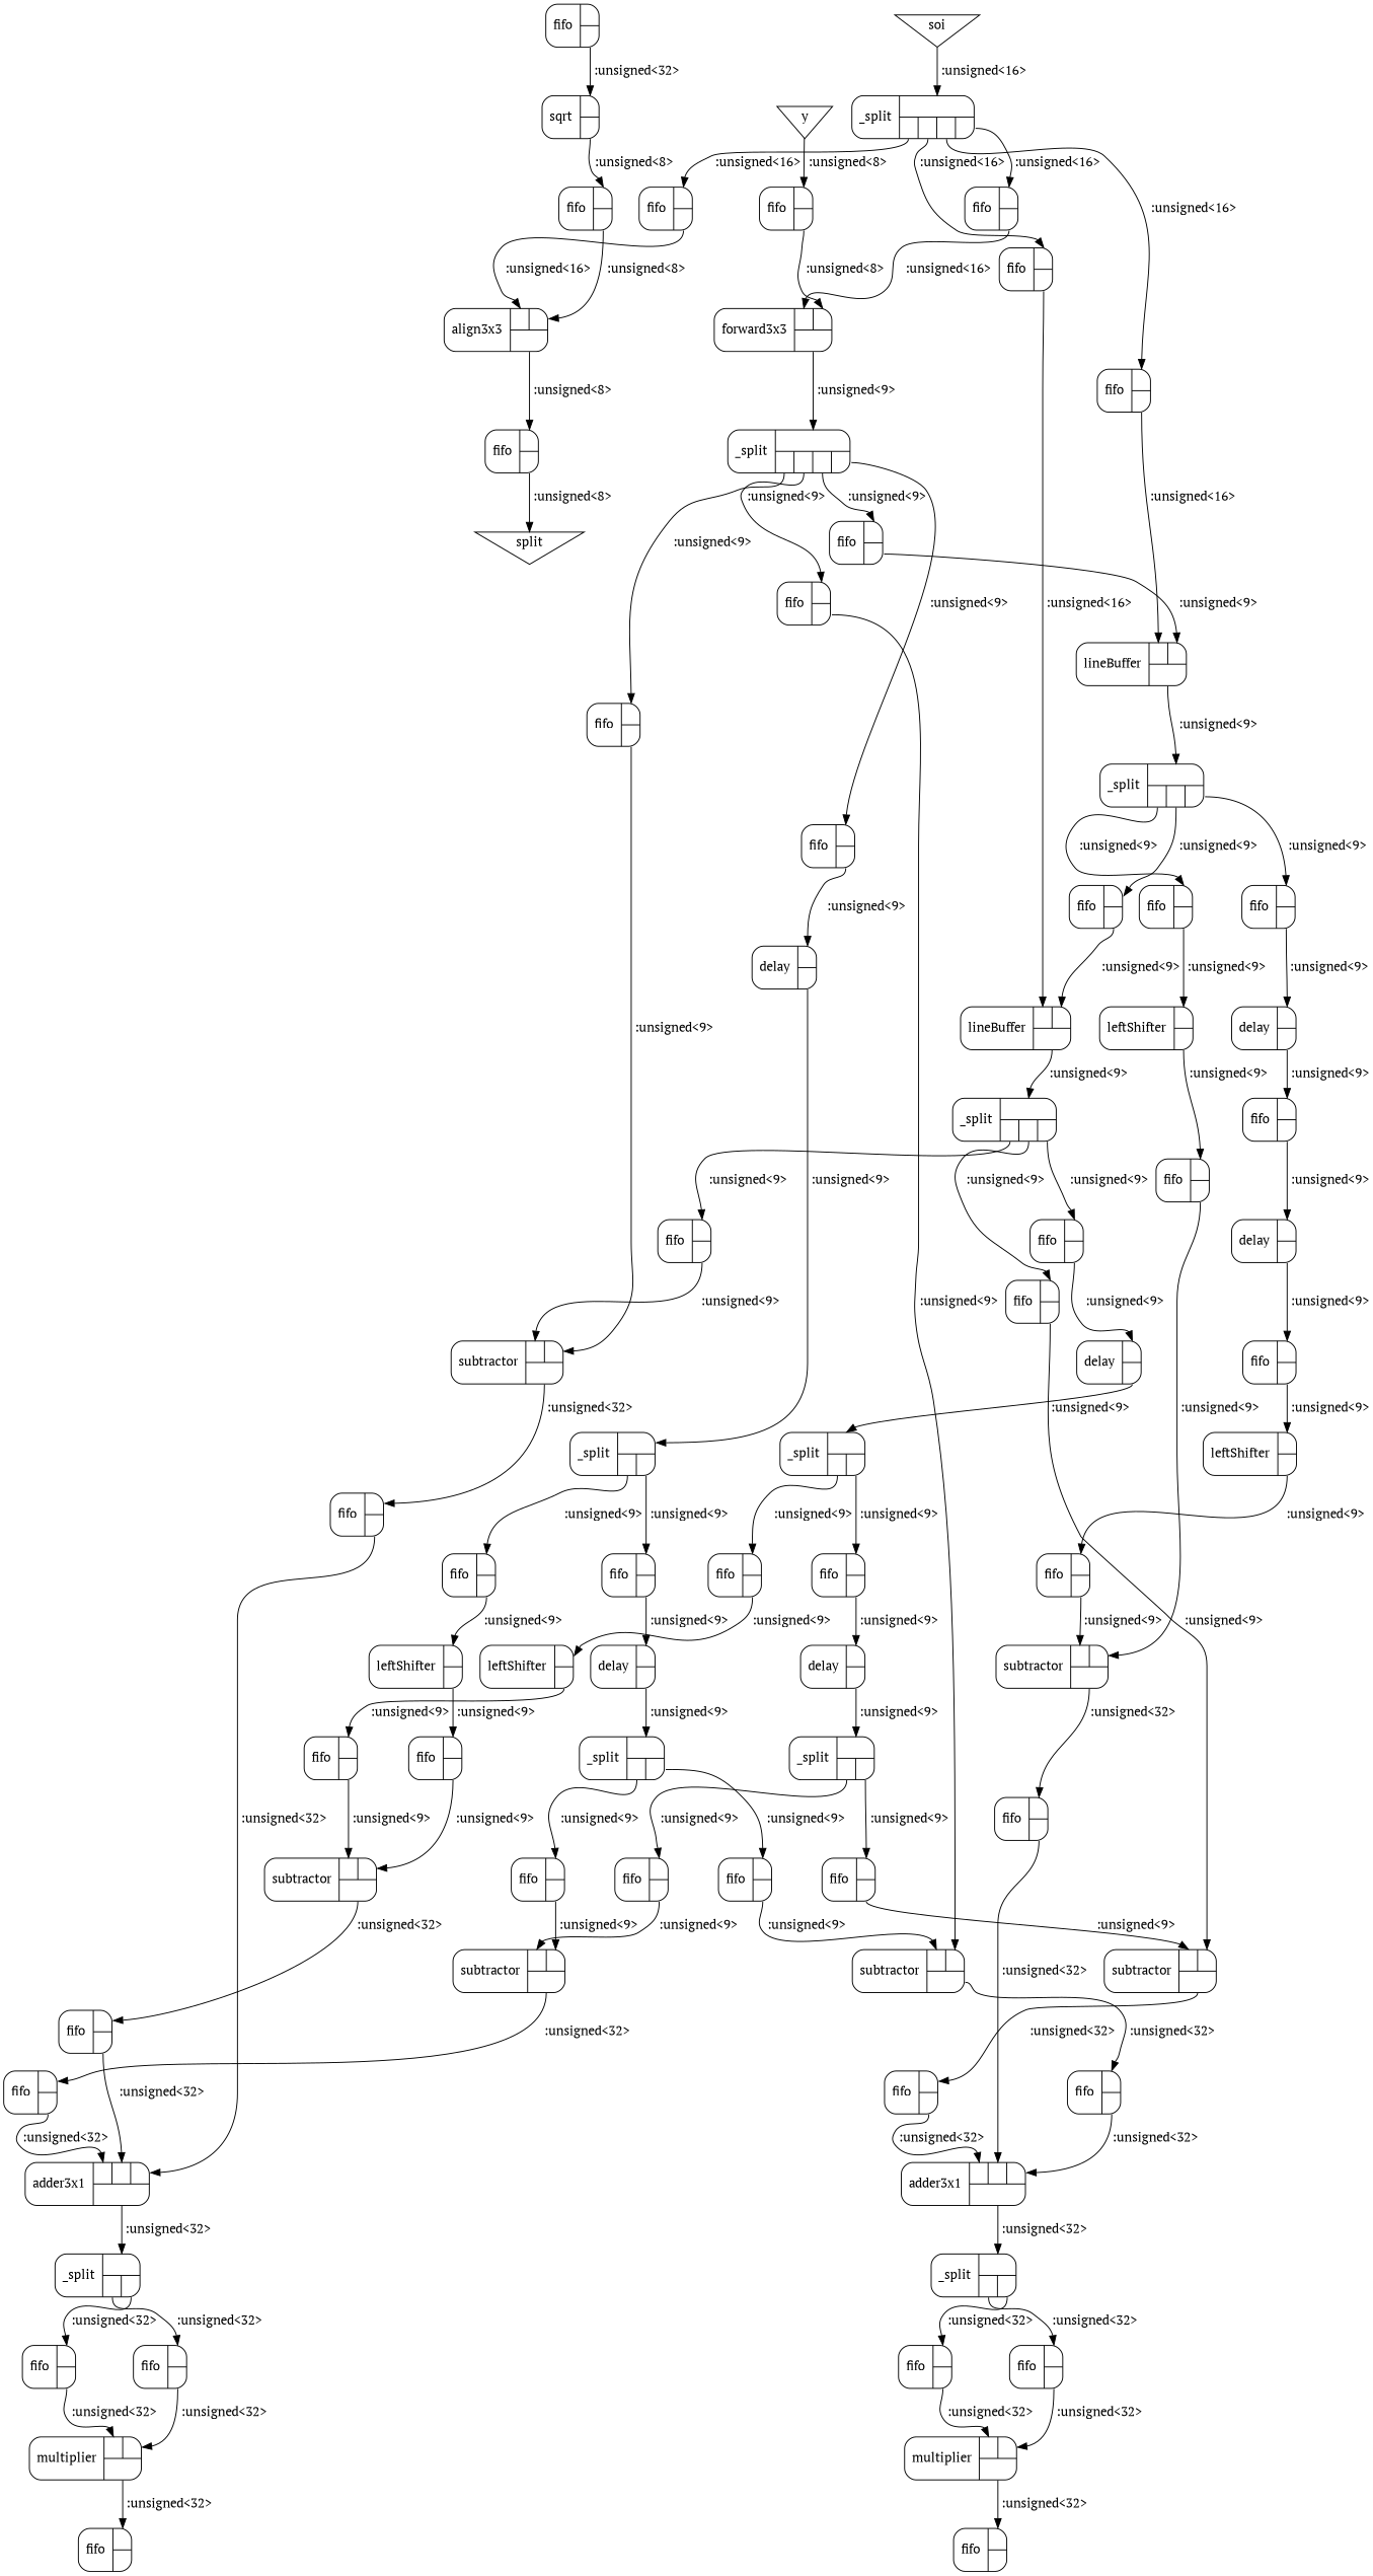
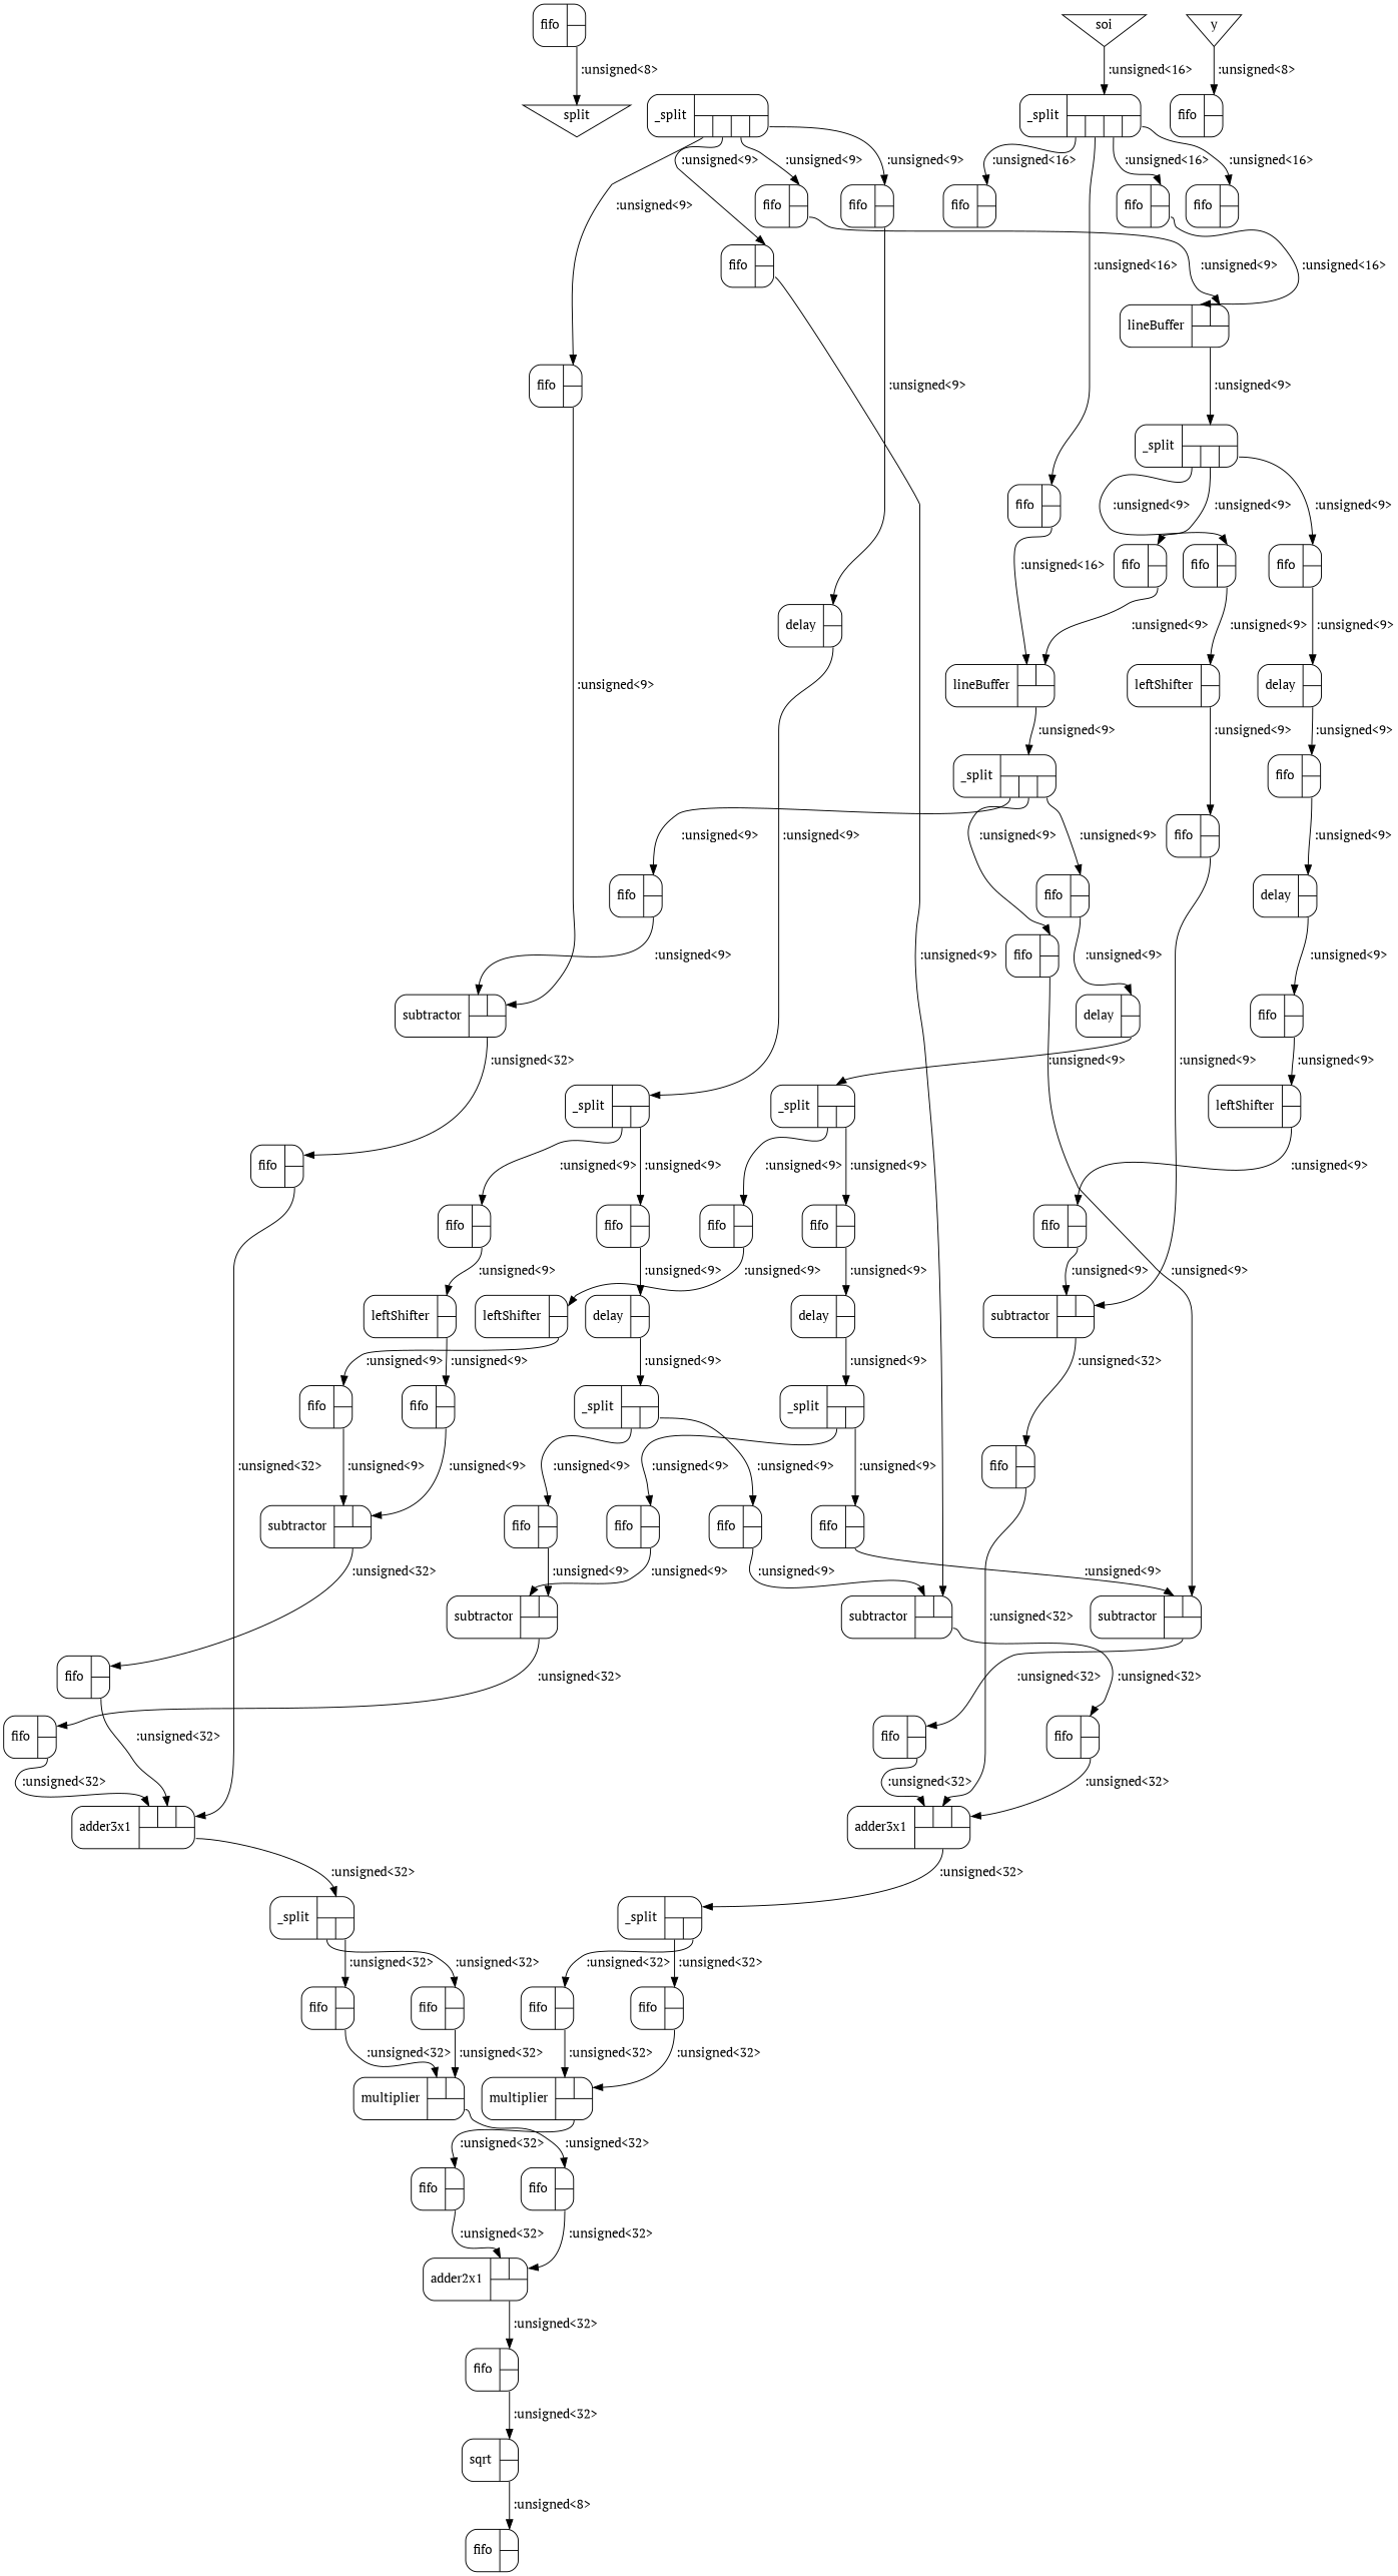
  digraph {
    fontname="PT Serif"
    node [fontname="PT Serif" shape=record style=rounded]
    edge [fontname="PT Serif" headport=e0 tailport=s0]
    n1 [label="<id>fifo|{{<e0>}|{<s0>}}"]
    n2 [label=split shape=invtriangle style=""]
    n3 [label="<id>fifo|{{<e0>}|{<s0>}}"]
+   n4 [label="<id>adder2x1|{{<e0>|<e1>}|{<s0>}}"]
    n5 [label="<id>fifo|{{<e0>}|{<s0>}}"]
    n6 [label="<id>fifo|{{<e0>}|{<s0>}}"]
    n7 [label="<id>sqrt|{{<e0>}|{<s0>}}"]
    n8 [label="<id>fifo|{{<e0>}|{<s0>}}"]
-   n9 [label="<id>align3x3|{{<e0>|<e1>}|{<s0>}}"]
    n10 [label="<id>fifo|{{<e0>}|{<s0>}}"]
    n11 [label="<id>fifo|{{<e0>}|{<s0>}}"]
    n12 [label="<id>multiplier|{{<e0>|<e1>}|{<s0>}}"]
    n13 [label="<id>fifo|{{<e0>}|{<s0>}}"]
    n14 [label="<id>fifo|{{<e0>}|{<s0>}}"]
    n15 [label="<id>adder3x1|{{<e0>|<e1>|<e2>}|{<s0>}}"]
    n16 [label="<id>_split|{{<e0>}|{<s0>|<s1>}}"]
    n17 [label="<id>fifo|{{<e0>}|{<s0>}}"]
    n18 [label="<id>fifo|{{<e0>}|{<s0>}}"]
    n19 [label="<id>fifo|{{<e0>}|{<s0>}}"]
    n20 [label="<id>subtractor|{{<e0>|<e1>}|{<s0>}}"]
    n21 [label="<id>fifo|{{<e0>}|{<s0>}}"]
    n22 [label="<id>fifo|{{<e0>}|{<s0>}}"]
    n23 [label="<id>subtractor|{{<e0>|<e1>}|{<s0>}}"]
    n24 [label="<id>fifo|{{<e0>}|{<s0>}}"]
    n25 [label="<id>fifo|{{<e0>}|{<s0>}}"]
    n26 [label="<id>subtractor|{{<e0>|<e1>}|{<s0>}}"]
    n27 [label="<id>fifo|{{<e0>}|{<s0>}}"]
    n28 [label="<id>fifo|{{<e0>}|{<s0>}}"]
    n29 [label="<id>leftShifter|{{<e0>}|{<s0>}}"]
    n30 [label="<id>fifo|{{<e0>}|{<s0>}}"]
    n31 [label="<id>leftShifter|{{<e0>}|{<s0>}}"]
    n32 [label="<id>fifo|{{<e0>}|{<s0>}}"]
    n33 [label="<id>multiplier|{{<e0>|<e1>}|{<s0>}}"]
    n34 [label="<id>fifo|{{<e0>}|{<s0>}}"]
    n35 [label="<id>fifo|{{<e0>}|{<s0>}}"]
    n36 [label="<id>adder3x1|{{<e0>|<e1>|<e2>}|{<s0>}}"]
    n37 [label="<id>_split|{{<e0>}|{<s0>|<s1>}}"]
    n38 [label="<id>fifo|{{<e0>}|{<s0>}}"]
    n39 [label="<id>fifo|{{<e0>}|{<s0>}}"]
    n40 [label="<id>fifo|{{<e0>}|{<s0>}}"]
    n41 [label="<id>subtractor|{{<e0>|<e1>}|{<s0>}}"]
    n42 [label="<id>fifo|{{<e0>}|{<s0>}}"]
    n43 [label="<id>fifo|{{<e0>}|{<s0>}}"]
    n44 [label="<id>subtractor|{{<e0>|<e1>}|{<s0>}}"]
    n45 [label="<id>fifo|{{<e0>}|{<s0>}}"]
    n46 [label="<id>fifo|{{<e0>}|{<s0>}}"]
    n47 [label="<id>subtractor|{{<e0>|<e1>}|{<s0>}}"]
    n48 [label="<id>fifo|{{<e0>}|{<s0>}}"]
    n49 [label="<id>fifo|{{<e0>}|{<s0>}}"]
    n50 [label="<id>leftShifter|{{<e0>}|{<s0>}}"]
    n51 [label="<id>fifo|{{<e0>}|{<s0>}}"]
    n52 [label="<id>leftShifter|{{<e0>}|{<s0>}}"]
    n53 [label="<id>fifo|{{<e0>}|{<s0>}}"]
    n54 [label="<id>delay|{{<e0>}|{<s0>}}"]
    n55 [label="<id>_split|{{<e0>}|{<s0>|<s1>}}"]
    n56 [label="<id>fifo|{{<e0>}|{<s0>}}"]
    n57 [label="<id>delay|{{<e0>}|{<s0>}}"]
    n58 [label="<id>_split|{{<e0>}|{<s0>|<s1>}}"]
    n59 [label="<id>fifo|{{<e0>}|{<s0>}}"]
    n60 [label="<id>lineBuffer|{{<e0>|<e1>}|{<s0>}}"]
    n61 [label="<id>_split|{{<e0>}|{<s0>|<s1>|<s2>}}"]
    n62 [label="<id>fifo|{{<e0>}|{<s0>}}"]
    n63 [label="<id>fifo|{{<e0>}|{<s0>}}"]
    n64 [label="<id>delay|{{<e0>}|{<s0>}}"]
    n65 [label="<id>fifo|{{<e0>}|{<s0>}}"]
    n66 [label="<id>delay|{{<e0>}|{<s0>}}"]
    n67 [label="<id>fifo|{{<e0>}|{<s0>}}"]
    n68 [label="<id>lineBuffer|{{<e0>|<e1>}|{<s0>}}"]
    n69 [label="<id>_split|{{<e0>}|{<s0>|<s1>|<s2>}}"]
    n70 [label="<id>fifo|{{<e0>}|{<s0>}}"]
    n71 [label="<id>fifo|{{<e0>}|{<s0>}}"]
    n72 [label="<id>delay|{{<e0>}|{<s0>}}"]
    n73 [label="<id>_split|{{<e0>}|{<s0>|<s1>}}"]
    n74 [label="<id>fifo|{{<e0>}|{<s0>}}"]
    n75 [label="<id>delay|{{<e0>}|{<s0>}}"]
    n76 [label="<id>_split|{{<e0>}|{<s0>|<s1>}}"]
    n77 [label="<id>fifo|{{<e0>}|{<s0>}}"]
-   n78 [label="<id>forward3x3|{{<e0>|<e1>}|{<s0>}}"]
    n79 [label="<id>_split|{{<e0>}|{<s0>|<s1>|<s2>|<s3>}}"]
    n80 [label="<id>fifo|{{<e0>}|{<s0>}}"]
    n81 [label="<id>_split|{{<e0>}|{<s0>|<s1>|<s2>|<s3>}}"]
    n82 [label=soi shape=invtriangle style=""]
    n83 [label=y shape=invtriangle style=""]
    n1 -> n2 [label=" :unsigned<8>"]
+   n3 -> n4 [headport=e1 label=" :unsigned<32>"]
+   n4 -> n5 [label=" :unsigned<32>"]
    n5 -> n7 [label=" :unsigned<32>"]
+   n6 -> n4 [label=" :unsigned<32>"]
    n7 -> n8 [label=" :unsigned<8>"]
-   n8 -> n9 [headport=e1 label=" :unsigned<8>"]
-   n9 -> n1 [label=" :unsigned<8>"]
-   n10 -> n9 [label=" :unsigned<16>"]
    n11 -> n12 [headport=e1 label=" :unsigned<32>"]
    n12 -> n3 [label=" :unsigned<32>"]
    n13 -> n12 [label=" :unsigned<32>"]
    n14 -> n15 [headport=e2 label=" :unsigned<32>"]
    n15 -> n16 [label=" :unsigned<32>"]
    n16 -> n11 [label=" :unsigned<32>"]
    n16 -> n13 [label=" :unsigned<32>" tailport=s1]
    n17 -> n15 [headport=e1 label=" :unsigned<32>"]
    n18 -> n15 [label=" :unsigned<32>"]
    n19 -> n20 [headport=e1 label=" :unsigned<9>"]
    n20 -> n14 [label=" :unsigned<32>"]
    n21 -> n20 [label=" :unsigned<9>"]
    n22 -> n23 [headport=e1 label=" :unsigned<9>"]
    n23 -> n17 [label=" :unsigned<32>"]
    n24 -> n23 [label=" :unsigned<9>"]
    n25 -> n26 [headport=e1 label=" :unsigned<9>"]
    n26 -> n18 [label=" :unsigned<32>"]
    n27 -> n26 [label=" :unsigned<9>"]
    n28 -> n29 [label=" :unsigned<9>"]
    n29 -> n22 [label=" :unsigned<9>"]
    n30 -> n31 [label=" :unsigned<9>"]
    n31 -> n24 [label=" :unsigned<9>"]
    n32 -> n33 [headport=e1 label=" :unsigned<32>"]
    n33 -> n6 [label=" :unsigned<32>"]
    n34 -> n33 [label=" :unsigned<32>"]
    n35 -> n36 [headport=e2 label=" :unsigned<32>"]
    n36 -> n37 [label=" :unsigned<32>"]
    n37 -> n32 [label=" :unsigned<32>"]
    n37 -> n34 [label=" :unsigned<32>" tailport=s1]
    n38 -> n36 [headport=e1 label=" :unsigned<32>"]
    n39 -> n36 [label=" :unsigned<32>"]
    n40 -> n41 [headport=e1 label=" :unsigned<9>"]
    n41 -> n35 [label=" :unsigned<32>"]
    n42 -> n41 [label=" :unsigned<9>"]
    n43 -> n44 [headport=e1 label=" :unsigned<9>"]
    n44 -> n38 [label=" :unsigned<32>"]
    n45 -> n44 [label=" :unsigned<9>"]
    n46 -> n47 [headport=e1 label=" :unsigned<9>"]
    n47 -> n39 [label=" :unsigned<32>"]
    n48 -> n47 [label=" :unsigned<9>"]
    n49 -> n50 [label=" :unsigned<9>"]
    n50 -> n43 [label=" :unsigned<9>"]
    n51 -> n52 [label=" :unsigned<9>"]
    n52 -> n45 [label=" :unsigned<9>"]
    n53 -> n54 [label=" :unsigned<9>"]
    n54 -> n55 [label=" :unsigned<9>"]
    n55 -> n27 [label=" :unsigned<9>"]
    n55 -> n48 [label=" :unsigned<9>" tailport=s1]
    n56 -> n57 [label=" :unsigned<9>"]
    n57 -> n58 [label=" :unsigned<9>"]
    n58 -> n30 [label=" :unsigned<9>"]
    n58 -> n53 [label=" :unsigned<9>" tailport=s1]
    n59 -> n60 [headport=e1 label=" :unsigned<9>"]
    n60 -> n61 [label=" :unsigned<9>"]
    n61 -> n21 [label=" :unsigned<9>"]
    n61 -> n46 [label=" :unsigned<9>" tailport=s1]
    n61 -> n56 [label=" :unsigned<9>" tailport=s2]
    n62 -> n60 [label=" :unsigned<16>"]
    n63 -> n64 [label=" :unsigned<9>"]
    n64 -> n51 [label=" :unsigned<9>"]
    n65 -> n66 [label=" :unsigned<9>"]
    n66 -> n63 [label=" :unsigned<9>"]
    n67 -> n68 [headport=e1 label=" :unsigned<9>"]
    n68 -> n69 [label=" :unsigned<9>"]
    n69 -> n49 [label=" :unsigned<9>"]
    n69 -> n59 [label=" :unsigned<9>" tailport=s1]
    n69 -> n65 [label=" :unsigned<9>" tailport=s2]
    n70 -> n68 [label=" :unsigned<16>"]
    n71 -> n72 [label=" :unsigned<9>"]
    n72 -> n73 [label=" :unsigned<9>"]
    n73 -> n25 [label=" :unsigned<9>"]
    n73 -> n42 [label=" :unsigned<9>" tailport=s1]
    n74 -> n75 [label=" :unsigned<9>"]
    n75 -> n76 [label=" :unsigned<9>"]
    n76 -> n28 [label=" :unsigned<9>"]
    n76 -> n71 [label=" :unsigned<9>" tailport=s1]
-   n77 -> n78 [headport=e1 label=" :unsigned<8>"]
-   n78 -> n79 [label=" :unsigned<9>"]
    n79 -> n19 [label=" :unsigned<9>"]
    n79 -> n40 [label=" :unsigned<9>" tailport=s1]
    n79 -> n67 [label=" :unsigned<9>" tailport=s2]
    n79 -> n74 [label=" :unsigned<9>" tailport=s3]
-   n80 -> n78 [label=" :unsigned<16>"]
    n81 -> n10 [label=" :unsigned<16>"]
    n81 -> n62 [label=" :unsigned<16>" tailport=s1]
    n81 -> n70 [label=" :unsigned<16>" tailport=s2]
    n81 -> n80 [label=" :unsigned<16>" tailport=s3]
    n82 -> n81 [label=" :unsigned<16>"]
    n83 -> n77 [label=" :unsigned<8>"]
  }
